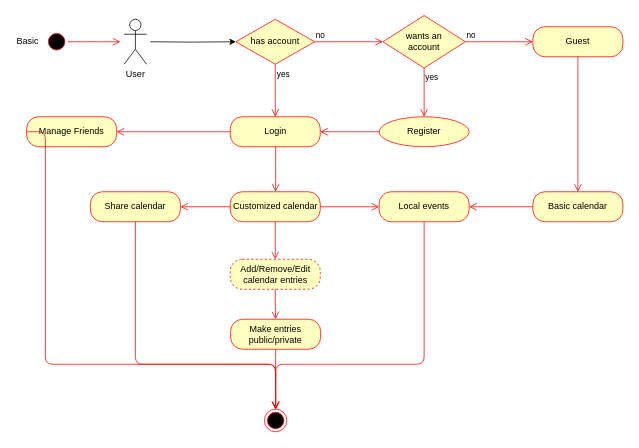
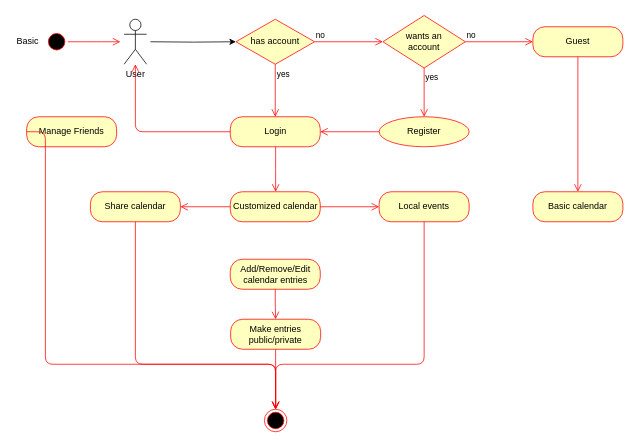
  <mxCell id="0" />
  <mxCell id="1" parent="0" />
  <mxCell id="2" value="" style="edgeStyle=orthogonalEdgeStyle;rounded=0;orthogonalLoop=1;jettySize=auto;html=1;entryX=0;entryY=0.5;entryDx=0;entryDy=0;" parent="1" target="6" edge="1"><mxGeometry relative="1" as="geometry"><mxPoint x="142.5" y="155" as="targetPoint" /><mxPoint x="200" y="55" as="sourcePoint" /></mxGeometry></mxCell>
  <mxCell id="3" value="User" style="shape=umlActor;verticalLabelPosition=bottom;labelBackgroundColor=#ffffff;verticalAlign=top;html=1;" parent="1" vertex="1"><mxGeometry x="165" y="25" width="30" height="60" as="geometry" /></mxCell>
  <mxCell id="4" value="Login" style="rounded=1;whiteSpace=wrap;html=1;arcSize=40;fontColor=#000000;fillColor=#ffffc0;strokeColor=#ff0000;" parent="1" vertex="1"><mxGeometry x="306.5" y="155" width="120" height="40" as="geometry" /></mxCell>
  <mxCell id="5" value="Register" style="ellipse;whiteSpace=wrap;html=1;arcSize=40;fontColor=#000000;fillColor=#ffffc0;strokeColor=#ff0000;" parent="1" vertex="1"><mxGeometry x="505" y="155" width="120" height="40" as="geometry" /></mxCell>
  <mxCell id="6" value="has account" style="rhombus;whiteSpace=wrap;html=1;fillColor=#ffffc0;strokeColor=#ff0000;" parent="1" vertex="1"><mxGeometry x="314" y="25" width="105" height="60" as="geometry" /></mxCell>
  <mxCell id="7" value="no" style="edgeStyle=orthogonalEdgeStyle;html=1;align=left;verticalAlign=bottom;endArrow=open;endSize=8;strokeColor=#ff0000;entryX=0;entryY=0.5;entryDx=0;entryDy=0;" parent="1" source="6" target="10" edge="1"><mxGeometry x="-1" relative="1" as="geometry"><mxPoint x="400" y="85" as="targetPoint" /></mxGeometry></mxCell>
  <mxCell id="8" value="yes" style="edgeStyle=orthogonalEdgeStyle;html=1;align=left;verticalAlign=top;endArrow=open;endSize=8;strokeColor=#ff0000;" parent="1" source="6" target="4" edge="1"><mxGeometry x="-1" relative="1" as="geometry"><mxPoint x="75" y="385" as="targetPoint" /></mxGeometry></mxCell>
  <mxCell id="9" value="" style="edgeStyle=orthogonalEdgeStyle;html=1;verticalAlign=bottom;endArrow=open;endSize=8;strokeColor=#ff0000;exitX=0;exitY=0.5;exitDx=0;exitDy=0;entryX=1;entryY=0.5;entryDx=0;entryDy=0;" parent="1" source="5" target="4" edge="1"><mxGeometry relative="1" as="geometry"><mxPoint x="300" y="205" as="targetPoint" /><mxPoint x="58" y="75" as="sourcePoint" /></mxGeometry></mxCell>
  <mxCell id="10" value="wants an&lt;br&gt;account" style="rhombus;whiteSpace=wrap;html=1;fillColor=#ffffc0;strokeColor=#ff0000;" parent="1" vertex="1"><mxGeometry x="510" y="20" width="110" height="70" as="geometry" /></mxCell>
  <mxCell id="11" value="yes" style="edgeStyle=orthogonalEdgeStyle;html=1;align=left;verticalAlign=top;endArrow=open;endSize=8;strokeColor=#ff0000;entryX=0.5;entryY=0;entryDx=0;entryDy=0;" parent="1" source="10" target="5" edge="1"><mxGeometry x="-1" relative="1" as="geometry"><mxPoint x="70" y="475" as="targetPoint" /></mxGeometry></mxCell>
  <mxCell id="12" value="Guest" style="rounded=1;whiteSpace=wrap;html=1;arcSize=40;fontColor=#000000;fillColor=#ffffc0;strokeColor=#ff0000;" parent="1" vertex="1"><mxGeometry x="710" y="35" width="120" height="40" as="geometry" /></mxCell>
  <mxCell id="13" value="Customized calendar" style="rounded=1;whiteSpace=wrap;html=1;arcSize=40;fontColor=#000000;fillColor=#ffffc0;strokeColor=#ff0000;" parent="1" vertex="1"><mxGeometry x="306.5" y="255" width="120" height="40" as="geometry" /></mxCell>
  <mxCell id="14" value="" style="edgeStyle=orthogonalEdgeStyle;html=1;verticalAlign=bottom;endArrow=open;endSize=8;strokeColor=#ff0000;entryX=0;entryY=0.5;entryDx=0;entryDy=0;" parent="1" source="13" target="18" edge="1"><mxGeometry relative="1" as="geometry"><mxPoint x="425" y="565" as="targetPoint" /></mxGeometry></mxCell>
  <mxCell id="15" value="" style="edgeStyle=orthogonalEdgeStyle;html=1;verticalAlign=bottom;endArrow=open;endSize=8;strokeColor=#ff0000;exitX=0.5;exitY=1;exitDx=0;exitDy=0;entryX=0.5;entryY=0;entryDx=0;entryDy=0;" parent="1" source="12" target="16" edge="1"><mxGeometry relative="1" as="geometry"><mxPoint x="550" y="435" as="targetPoint" /><mxPoint x="480" y="525" as="sourcePoint" /></mxGeometry></mxCell>
  <mxCell id="16" value="Basic calendar" style="rounded=1;whiteSpace=wrap;html=1;arcSize=40;fontColor=#000000;fillColor=#ffffc0;strokeColor=#ff0000;" parent="1" vertex="1"><mxGeometry x="710" y="255" width="120" height="40" as="geometry" /></mxCell>
- <mxCell id="17" value="" style="edgeStyle=orthogonalEdgeStyle;html=1;verticalAlign=bottom;endArrow=open;endSize=8;strokeColor=#ff0000;entryX=1;entryY=0.5;entryDx=0;entryDy=0;" parent="1" source="16" target="18" edge="1"><mxGeometry relative="1" as="geometry"><mxPoint x="570" y="585" as="targetPoint" /></mxGeometry></mxCell>
  <mxCell id="18" value="Local events" style="rounded=1;whiteSpace=wrap;html=1;arcSize=40;fontColor=#000000;fillColor=#ffffc0;strokeColor=#ff0000;" parent="1" vertex="1"><mxGeometry x="505" y="255" width="120" height="40" as="geometry" /></mxCell>
  <mxCell id="19" value="Manage Friends" style="rounded=1;whiteSpace=wrap;html=1;arcSize=40;fontColor=#000000;fillColor=#ffffc0;strokeColor=#ff0000;" parent="1" vertex="1"><mxGeometry x="35" y="155" width="120" height="40" as="geometry" /></mxCell>
- <mxCell id="20" value="" style="edgeStyle=orthogonalEdgeStyle;html=1;verticalAlign=bottom;endArrow=open;endSize=8;strokeColor=#ff0000;entryX=1;entryY=0.5;entryDx=0;entryDy=0;exitX=0;exitY=0.5;exitDx=0;exitDy=0;" parent="1" source="4" target="19" edge="1"><mxGeometry relative="1" as="geometry"><mxPoint x="160" y="370" as="targetPoint" /><mxPoint x="185" y="300" as="sourcePoint" /></mxGeometry></mxCell>
+ <mxCell id="20" value="" style="edgeStyle=orthogonalEdgeStyle;html=1;verticalAlign=bottom;endArrow=open;endSize=8;strokeColor=#ff0000;exitX=0;exitY=0.5;exitDx=0;exitDy=0;" parent="1" source="4" target="3" edge="1"><mxGeometry relative="1" as="geometry"><mxPoint x="160" y="370" as="targetPoint" /><mxPoint x="185" y="300" as="sourcePoint" /></mxGeometry></mxCell>
  <mxCell id="21" value="" style="edgeStyle=orthogonalEdgeStyle;html=1;verticalAlign=bottom;endArrow=open;endSize=8;strokeColor=#ff0000;exitX=0;exitY=0.5;exitDx=0;exitDy=0;" parent="1" source="13" target="22" edge="1"><mxGeometry relative="1" as="geometry"><mxPoint x="460" y="745" as="targetPoint" /><mxPoint x="460" y="685" as="sourcePoint" /></mxGeometry></mxCell>
  <mxCell id="22" value="Share calendar" style="rounded=1;whiteSpace=wrap;html=1;arcSize=40;fontColor=#000000;fillColor=#ffffc0;strokeColor=#ff0000;" parent="1" vertex="1"><mxGeometry x="120" y="255" width="120" height="40" as="geometry" /></mxCell>
  <mxCell id="23" value="no" style="edgeStyle=orthogonalEdgeStyle;html=1;align=left;verticalAlign=bottom;endArrow=open;endSize=8;strokeColor=#ff0000;exitX=1;exitY=0.5;exitDx=0;exitDy=0;entryX=0;entryY=0.5;entryDx=0;entryDy=0;" parent="1" source="10" target="12" edge="1"><mxGeometry x="-1" relative="1" as="geometry"><mxPoint x="540" y="145" as="targetPoint" /><mxPoint x="482.5" y="54" as="sourcePoint" /><Array as="points" /></mxGeometry></mxCell>
- <mxCell id="24" value="Add/Remove/Edit&lt;br&gt;calendar entries&lt;br&gt;" style="rounded=1;whiteSpace=wrap;html=1;arcSize=40;fontColor=#000000;fillColor=#ffffc0;strokeColor=#ff0000;dashed=1;" parent="1" vertex="1"><mxGeometry x="306.5" y="345" width="120" height="40" as="geometry" /></mxCell>
+ <mxCell id="24" value="Add/Remove/Edit&lt;br&gt;calendar entries&lt;br&gt;" style="rounded=1;whiteSpace=wrap;html=1;arcSize=40;fontColor=#000000;fillColor=#ffffc0;strokeColor=#ff0000;" parent="1" vertex="1"><mxGeometry x="306.5" y="345" width="120" height="40" as="geometry" /></mxCell>
  <mxCell id="25" value="Make entries&lt;br&gt;public/private&lt;br&gt;" style="rounded=1;whiteSpace=wrap;html=1;arcSize=40;fontColor=#000000;fillColor=#ffffc0;strokeColor=#ff0000;" parent="1" vertex="1"><mxGeometry x="307" y="425" width="120" height="40" as="geometry" /></mxCell>
- <mxCell id="26" value="" style="edgeStyle=orthogonalEdgeStyle;html=1;verticalAlign=bottom;endArrow=open;endSize=8;strokeColor=#ff0000;exitX=0.5;exitY=1;exitDx=0;exitDy=0;" parent="1" source="13" target="24" edge="1"><mxGeometry relative="1" as="geometry"><mxPoint x="175" y="475" as="targetPoint" /><mxPoint x="175" y="415" as="sourcePoint" /></mxGeometry></mxCell>
  <mxCell id="27" value="" style="edgeStyle=orthogonalEdgeStyle;html=1;verticalAlign=bottom;endArrow=open;endSize=8;strokeColor=#ff0000;entryX=0.5;entryY=0;entryDx=0;entryDy=0;exitX=0.5;exitY=1;exitDx=0;exitDy=0;" parent="1" source="24" target="25" edge="1"><mxGeometry relative="1" as="geometry"><mxPoint x="377" y="375" as="targetPoint" /><mxPoint x="380" y="425" as="sourcePoint" /></mxGeometry></mxCell>
  <mxCell id="28" value="" style="ellipse;html=1;shape=startState;fillColor=#000000;strokeColor=#ff0000;" vertex="1" parent="1"><mxGeometry x="60" y="40" width="30" height="30" as="geometry" /></mxCell>
  <mxCell id="29" value="" style="edgeStyle=orthogonalEdgeStyle;html=1;verticalAlign=bottom;endArrow=open;endSize=8;strokeColor=#ff0000;exitX=1;exitY=0.5;exitDx=0;exitDy=0;" edge="1" source="28" parent="1"><mxGeometry relative="1" as="geometry"><mxPoint x="160" y="55" as="targetPoint" /></mxGeometry></mxCell>
  <mxCell id="30" value="" style="ellipse;html=1;shape=endState;fillColor=#000000;strokeColor=#ff0000;" vertex="1" parent="1"><mxGeometry x="352" y="545" width="30" height="30" as="geometry" /></mxCell>
  <mxCell id="31" value="" style="edgeStyle=orthogonalEdgeStyle;html=1;align=left;verticalAlign=bottom;endArrow=open;endSize=8;strokeColor=#ff0000;entryX=0.5;entryY=0;entryDx=0;entryDy=0;exitX=0.5;exitY=1;exitDx=0;exitDy=0;" edge="1" parent="1" source="25" target="30"><mxGeometry x="-1" relative="1" as="geometry"><mxPoint x="541" y="475" as="targetPoint" /><mxPoint x="450" y="475" as="sourcePoint" /></mxGeometry></mxCell>
  <mxCell id="32" value="" style="edgeStyle=orthogonalEdgeStyle;html=1;verticalAlign=bottom;endArrow=open;endSize=8;strokeColor=#ff0000;entryX=0.5;entryY=0;entryDx=0;entryDy=0;exitX=0.5;exitY=1;exitDx=0;exitDy=0;" edge="1" parent="1" source="18" target="30"><mxGeometry relative="1" as="geometry"><mxPoint x="522.5" y="415" as="targetPoint" /><mxPoint x="607.5" y="415" as="sourcePoint" /><Array as="points"><mxPoint x="565" y="485" /><mxPoint x="367" y="485" /></Array></mxGeometry></mxCell>
  <mxCell id="33" value="" style="edgeStyle=orthogonalEdgeStyle;html=1;verticalAlign=bottom;endArrow=open;endSize=8;strokeColor=#ff0000;exitX=0;exitY=0.5;exitDx=0;exitDy=0;" edge="1" parent="1" source="19"><mxGeometry relative="1" as="geometry"><mxPoint x="367" y="545" as="targetPoint" /><mxPoint x="108.5" y="215" as="sourcePoint" /><Array as="points"><mxPoint x="60" y="175" /><mxPoint x="60" y="485" /><mxPoint x="367" y="485" /></Array></mxGeometry></mxCell>
  <mxCell id="34" value="" style="edgeStyle=orthogonalEdgeStyle;html=1;align=left;verticalAlign=top;endArrow=open;endSize=8;strokeColor=#ff0000;" edge="1" parent="1"><mxGeometry x="-1" relative="1" as="geometry"><mxPoint x="367" y="255" as="targetPoint" /><mxPoint x="367" y="195" as="sourcePoint" /><Array as="points"><mxPoint x="367" y="215" /><mxPoint x="367" y="215" /></Array></mxGeometry></mxCell>
  <mxCell id="35" value="" style="edgeStyle=orthogonalEdgeStyle;html=1;align=left;verticalAlign=top;endArrow=open;endSize=8;strokeColor=#ff0000;exitX=0.5;exitY=1;exitDx=0;exitDy=0;entryX=0.5;entryY=0;entryDx=0;entryDy=0;" edge="1" parent="1" source="22" target="30"><mxGeometry x="-1" relative="1" as="geometry"><mxPoint x="179" y="385" as="targetPoint" /><mxPoint x="179" y="315" as="sourcePoint" /><Array as="points"><mxPoint x="180" y="485" /><mxPoint x="367" y="485" /></Array></mxGeometry></mxCell>
  <mxCell id="36" value="Basic&lt;br&gt;" style="text;html=1;resizable=0;points=[];autosize=1;align=left;verticalAlign=top;spacingTop=-4;" vertex="1" parent="1"><mxGeometry x="20" y="45" width="40" height="20" as="geometry" /></mxCell>
